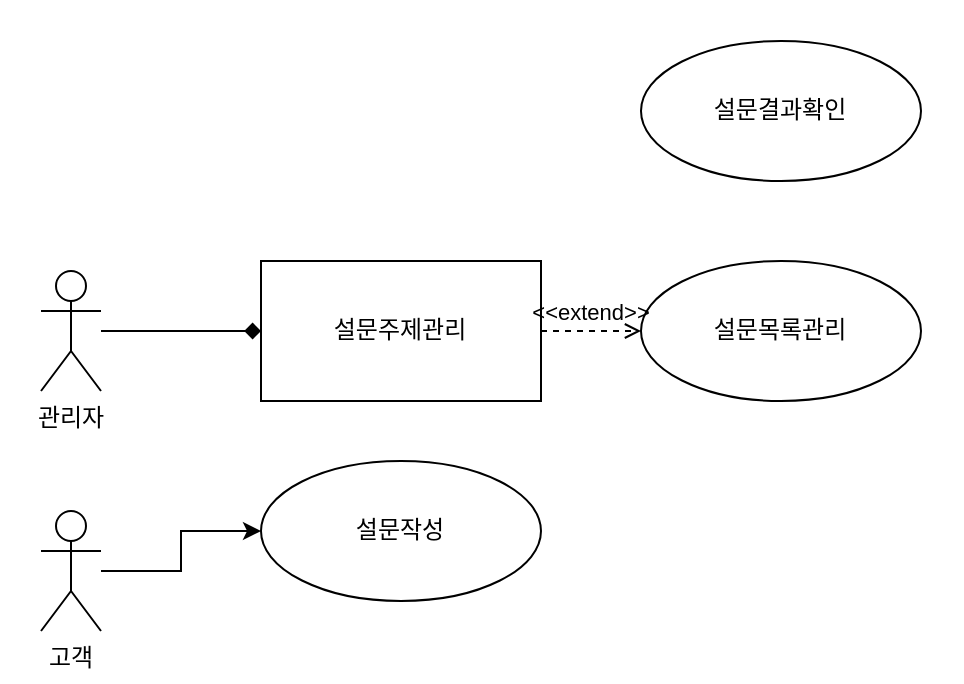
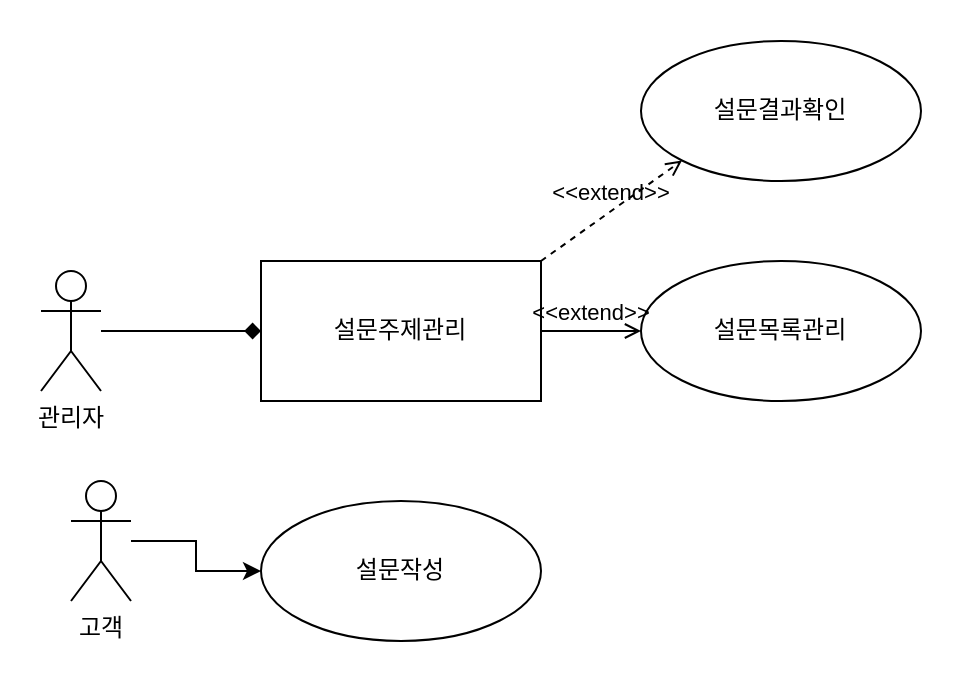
  <mxCell id="0" />
  <mxCell id="1" parent="0" />
  <mxCell id="2" value="" style="edgeStyle=orthogonalEdgeStyle;rounded=0;orthogonalLoop=1;jettySize=auto;html=1;endArrow=diamond;" parent="1" source="3" target="4" edge="1"><mxGeometry relative="1" as="geometry" /></mxCell>
  <mxCell id="3" value="관리자" style="shape=umlActor;verticalLabelPosition=bottom;verticalAlign=top;html=1;outlineConnect=0;" parent="1" vertex="1"><mxGeometry x="20" y="135" width="30" height="60" as="geometry" /></mxCell>
  <mxCell id="4" value="설문주제관리" style="whiteSpace=wrap;html=1;rounded=0;" parent="1" vertex="1"><mxGeometry x="130" y="130" width="140" height="70" as="geometry" /></mxCell>
  <mxCell id="5" value="설문목록관리" style="ellipse;whiteSpace=wrap;html=1;" parent="1" vertex="1"><mxGeometry x="320" y="130" width="140" height="70" as="geometry" /></mxCell>
  <mxCell id="6" value="설문결과확인" style="ellipse;whiteSpace=wrap;html=1;" parent="1" vertex="1"><mxGeometry x="320" y="20" width="140" height="70" as="geometry" /></mxCell>
- <mxCell id="7" value="&amp;lt;&amp;lt;extend&amp;gt;&amp;gt;" style="html=1;verticalAlign=bottom;labelBackgroundColor=none;endArrow=open;endFill=0;dashed=1;rounded=0;exitX=1;exitY=0.5;exitDx=0;exitDy=0;entryX=0;entryY=0.5;entryDx=0;entryDy=0;" parent="1" source="4" target="5" edge="1"><mxGeometry width="160" relative="1" as="geometry"><mxPoint x="310" y="300" as="sourcePoint" /><mxPoint x="470" y="300" as="targetPoint" /></mxGeometry></mxCell>
- <mxCell id="9" value="설문작성" style="ellipse;whiteSpace=wrap;html=1;" parent="1" vertex="1"><mxGeometry x="130" y="230" width="140" height="70" as="geometry" /></mxCell>
+ <mxCell id="7" value="&amp;lt;&amp;lt;extend&amp;gt;&amp;gt;" style="html=1;verticalAlign=bottom;labelBackgroundColor=none;endArrow=open;endFill=0;dashed=0;rounded=0;exitX=1;exitY=0.5;exitDx=0;exitDy=0;entryX=0;entryY=0.5;entryDx=0;entryDy=0;" parent="1" source="4" target="5" edge="1"><mxGeometry width="160" relative="1" as="geometry"><mxPoint x="310" y="300" as="sourcePoint" /><mxPoint x="470" y="300" as="targetPoint" /></mxGeometry></mxCell>
+ <mxCell id="8" value="&amp;lt;&amp;lt;extend&amp;gt;&amp;gt;" style="html=1;verticalAlign=bottom;labelBackgroundColor=none;endArrow=open;endFill=0;dashed=1;rounded=0;exitX=1;exitY=0;exitDx=0;exitDy=0;entryX=0;entryY=1;entryDx=0;entryDy=0;" parent="1" source="4" target="6" edge="1"><mxGeometry width="160" relative="1" as="geometry"><mxPoint x="310" y="300" as="sourcePoint" /><mxPoint x="470" y="300" as="targetPoint" /></mxGeometry></mxCell>
+ <mxCell id="9" value="설문작성" style="ellipse;whiteSpace=wrap;html=1;" parent="1" vertex="1"><mxGeometry x="130" y="250" width="140" height="70" as="geometry" /></mxCell>
  <mxCell id="10" value="" style="edgeStyle=orthogonalEdgeStyle;rounded=0;orthogonalLoop=1;jettySize=auto;html=1;" parent="1" source="11" target="9" edge="1"><mxGeometry relative="1" as="geometry" /></mxCell>
- <mxCell id="11" value="고객" style="shape=umlActor;verticalLabelPosition=bottom;verticalAlign=top;html=1;outlineConnect=0;" parent="1" vertex="1"><mxGeometry x="20" y="255" width="30" height="60" as="geometry" /></mxCell>
+ <mxCell id="11" value="고객" style="shape=umlActor;verticalLabelPosition=bottom;verticalAlign=top;html=1;outlineConnect=0;" parent="1" vertex="1"><mxGeometry x="35" y="240" width="30" height="60" as="geometry" /></mxCell>
